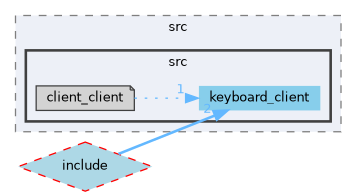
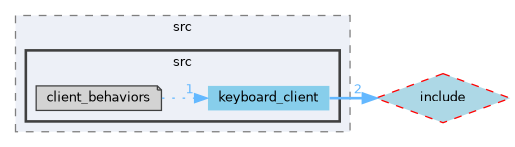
  digraph {
    compound=true
    rankdir=LR
    node [fontname=Helvetica fontsize=10 style=filled]
    edge [color=steelblue1 fontcolor=steelblue1 fontname=Helvetica fontsize=10 labeldistance=1.5 labelfontname=Helvetica labelfontsize=10]
    n1 [fillcolor=skyblue height=0.2 label=keyboard_client shape=plaintext width=0.4]
-   n2 [color=grey25 fillcolor=lightgrey height=0.2 label=client_client shape=note width=0.4]
+   n2 [color=grey25 fillcolor=lightgrey height=0.2 label=client_behaviors shape=note width=0.4]
    n3 [color=red fillcolor=lightblue height=0.2 label=include shape=diamond style="filled,dashed" width=0.4]
    subgraph cluster_1 {
      bgcolor="#edf0f7"
      fontname=Helvetica
      fontsize=10
      label=src
      pencolor=grey50
      style="filled,dashed"
      subgraph cluster_2 {
        bgcolor="#edf0f7"
        fontname=Helvetica
        fontsize=10
        label=src
        pencolor=grey25
        style="filled,bold"
        n1
        n2
      }
    }
-   n3 -> n1 [headlabel=2 style=bold]
+   n1 -> n3 [headlabel=2 style=bold]
    n2 -> n1 [headlabel=1 style=dotted]
  }
